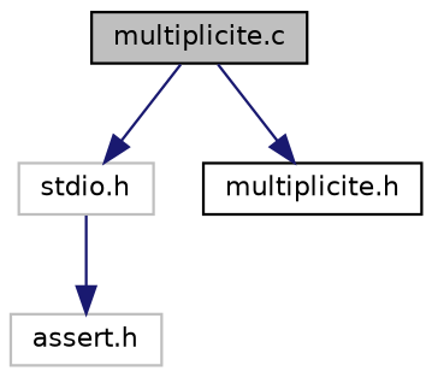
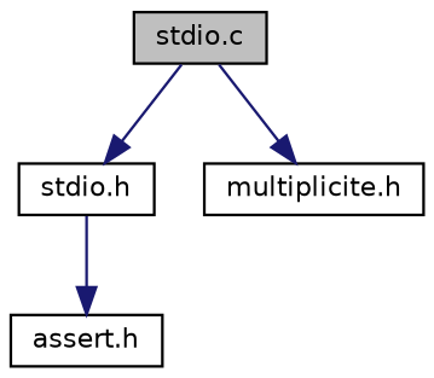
  digraph {
    node [color=black fillcolor=white fontname=Helvetica fontsize=10 shape=record style=filled]
    edge [color=midnightblue fontname=Helvetica fontsize=10 labelfontname=Helvetica labelfontsize=10 style=solid]
-   n1 [fillcolor=grey75 fontcolor=black height=0.2 label="multiplicite.c" width=0.4]
-   n2 [color=grey75 height=0.2 label="stdio.h" width=0.4]
+   n1 [fillcolor=grey75 fontcolor=black height=0.2 label="stdio.c" width=0.4]
+   n2 [height=0.2 label="stdio.h" width=0.4]
    n3 [height=0.2 label="multiplicite.h" width=0.4]
-   n4 [color=grey75 height=0.2 label="assert.h" width=0.4]
+   n4 [height=0.2 label="assert.h" width=0.4]
    n1 -> n2
    n1 -> n3
    n2 -> n4
  }
